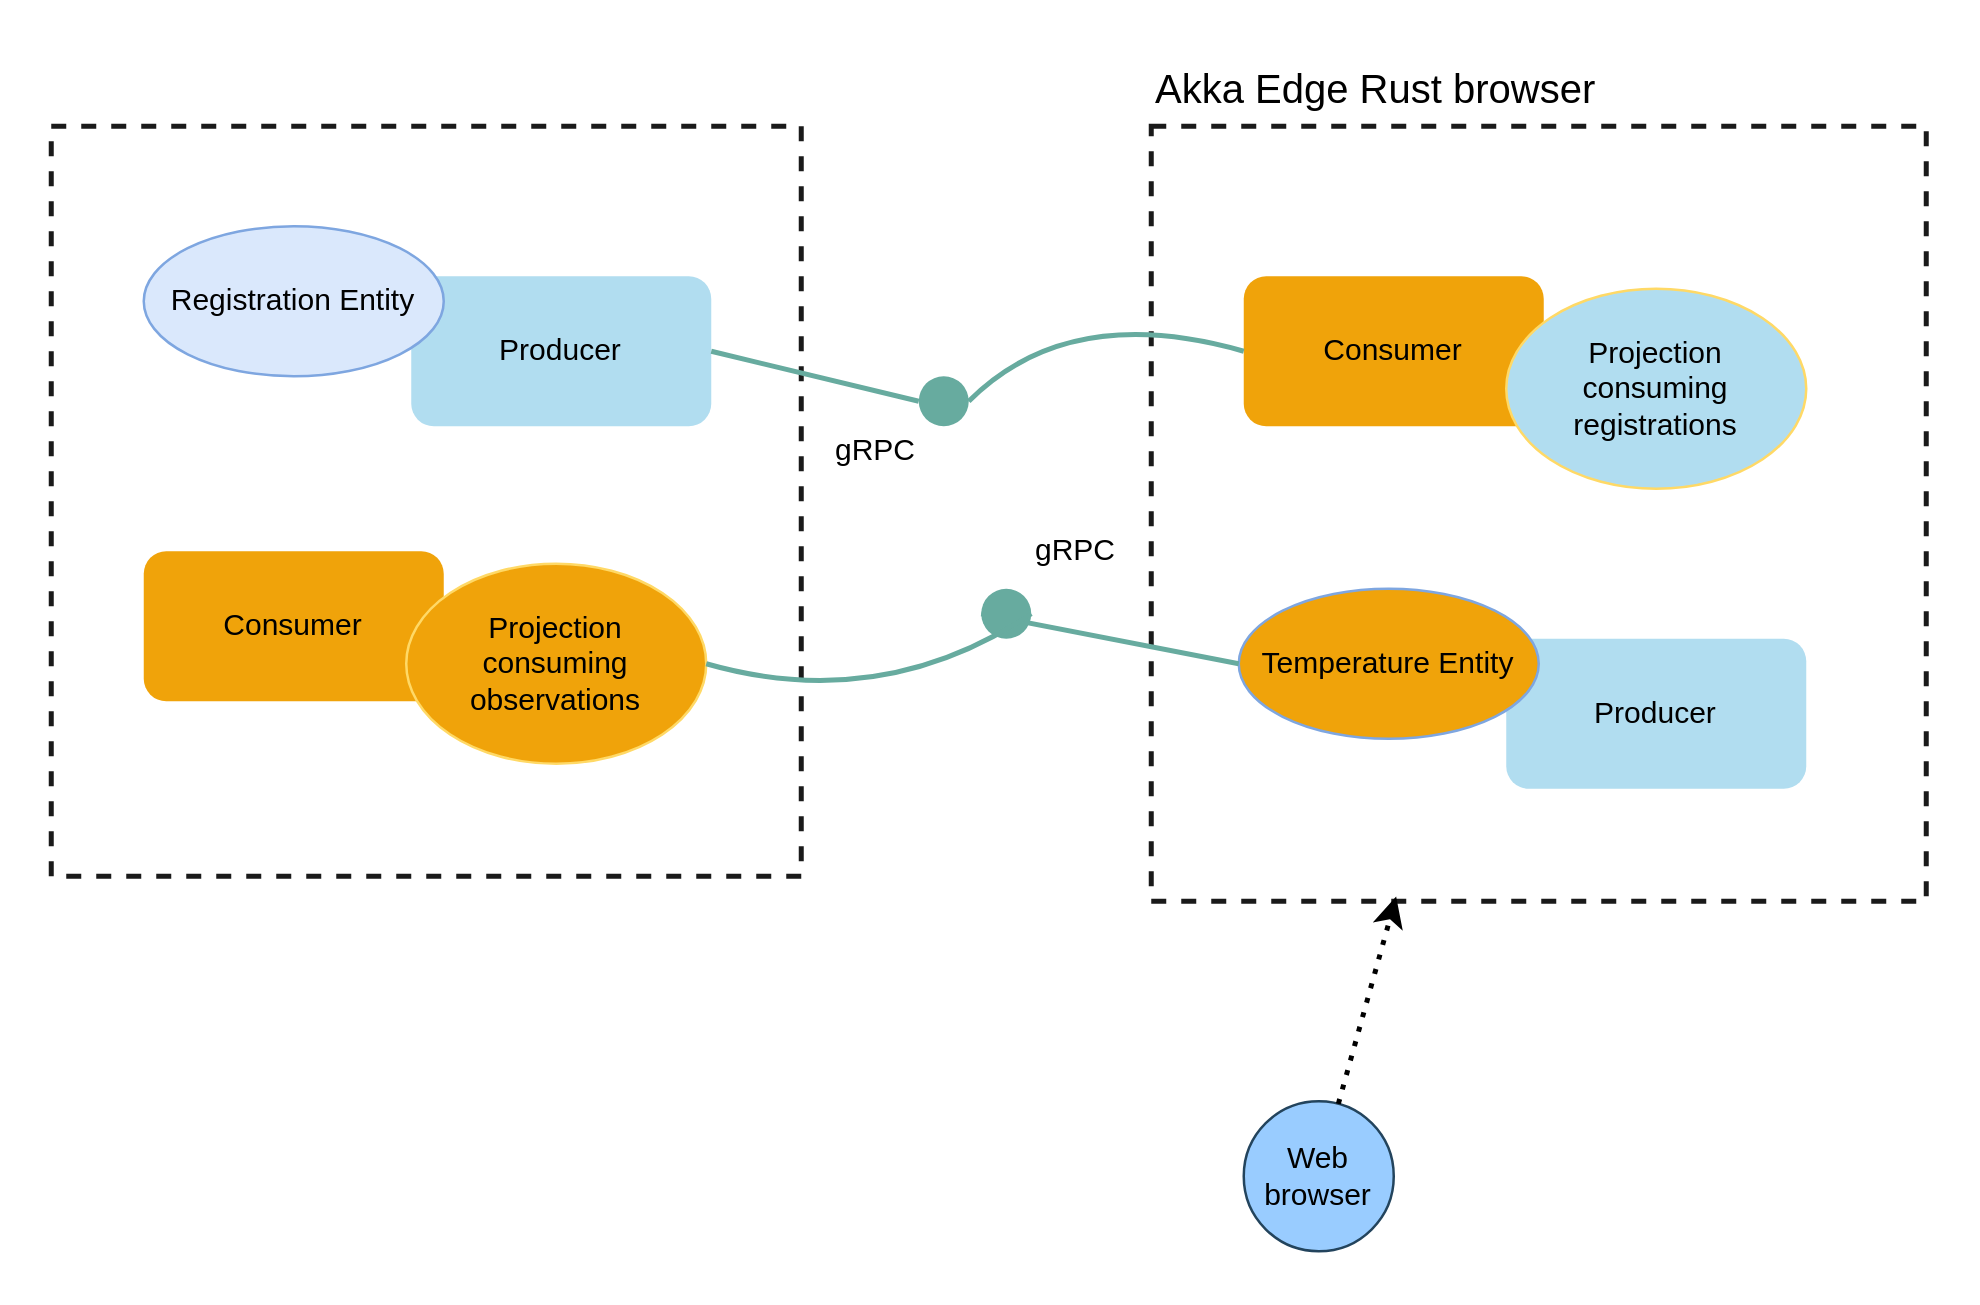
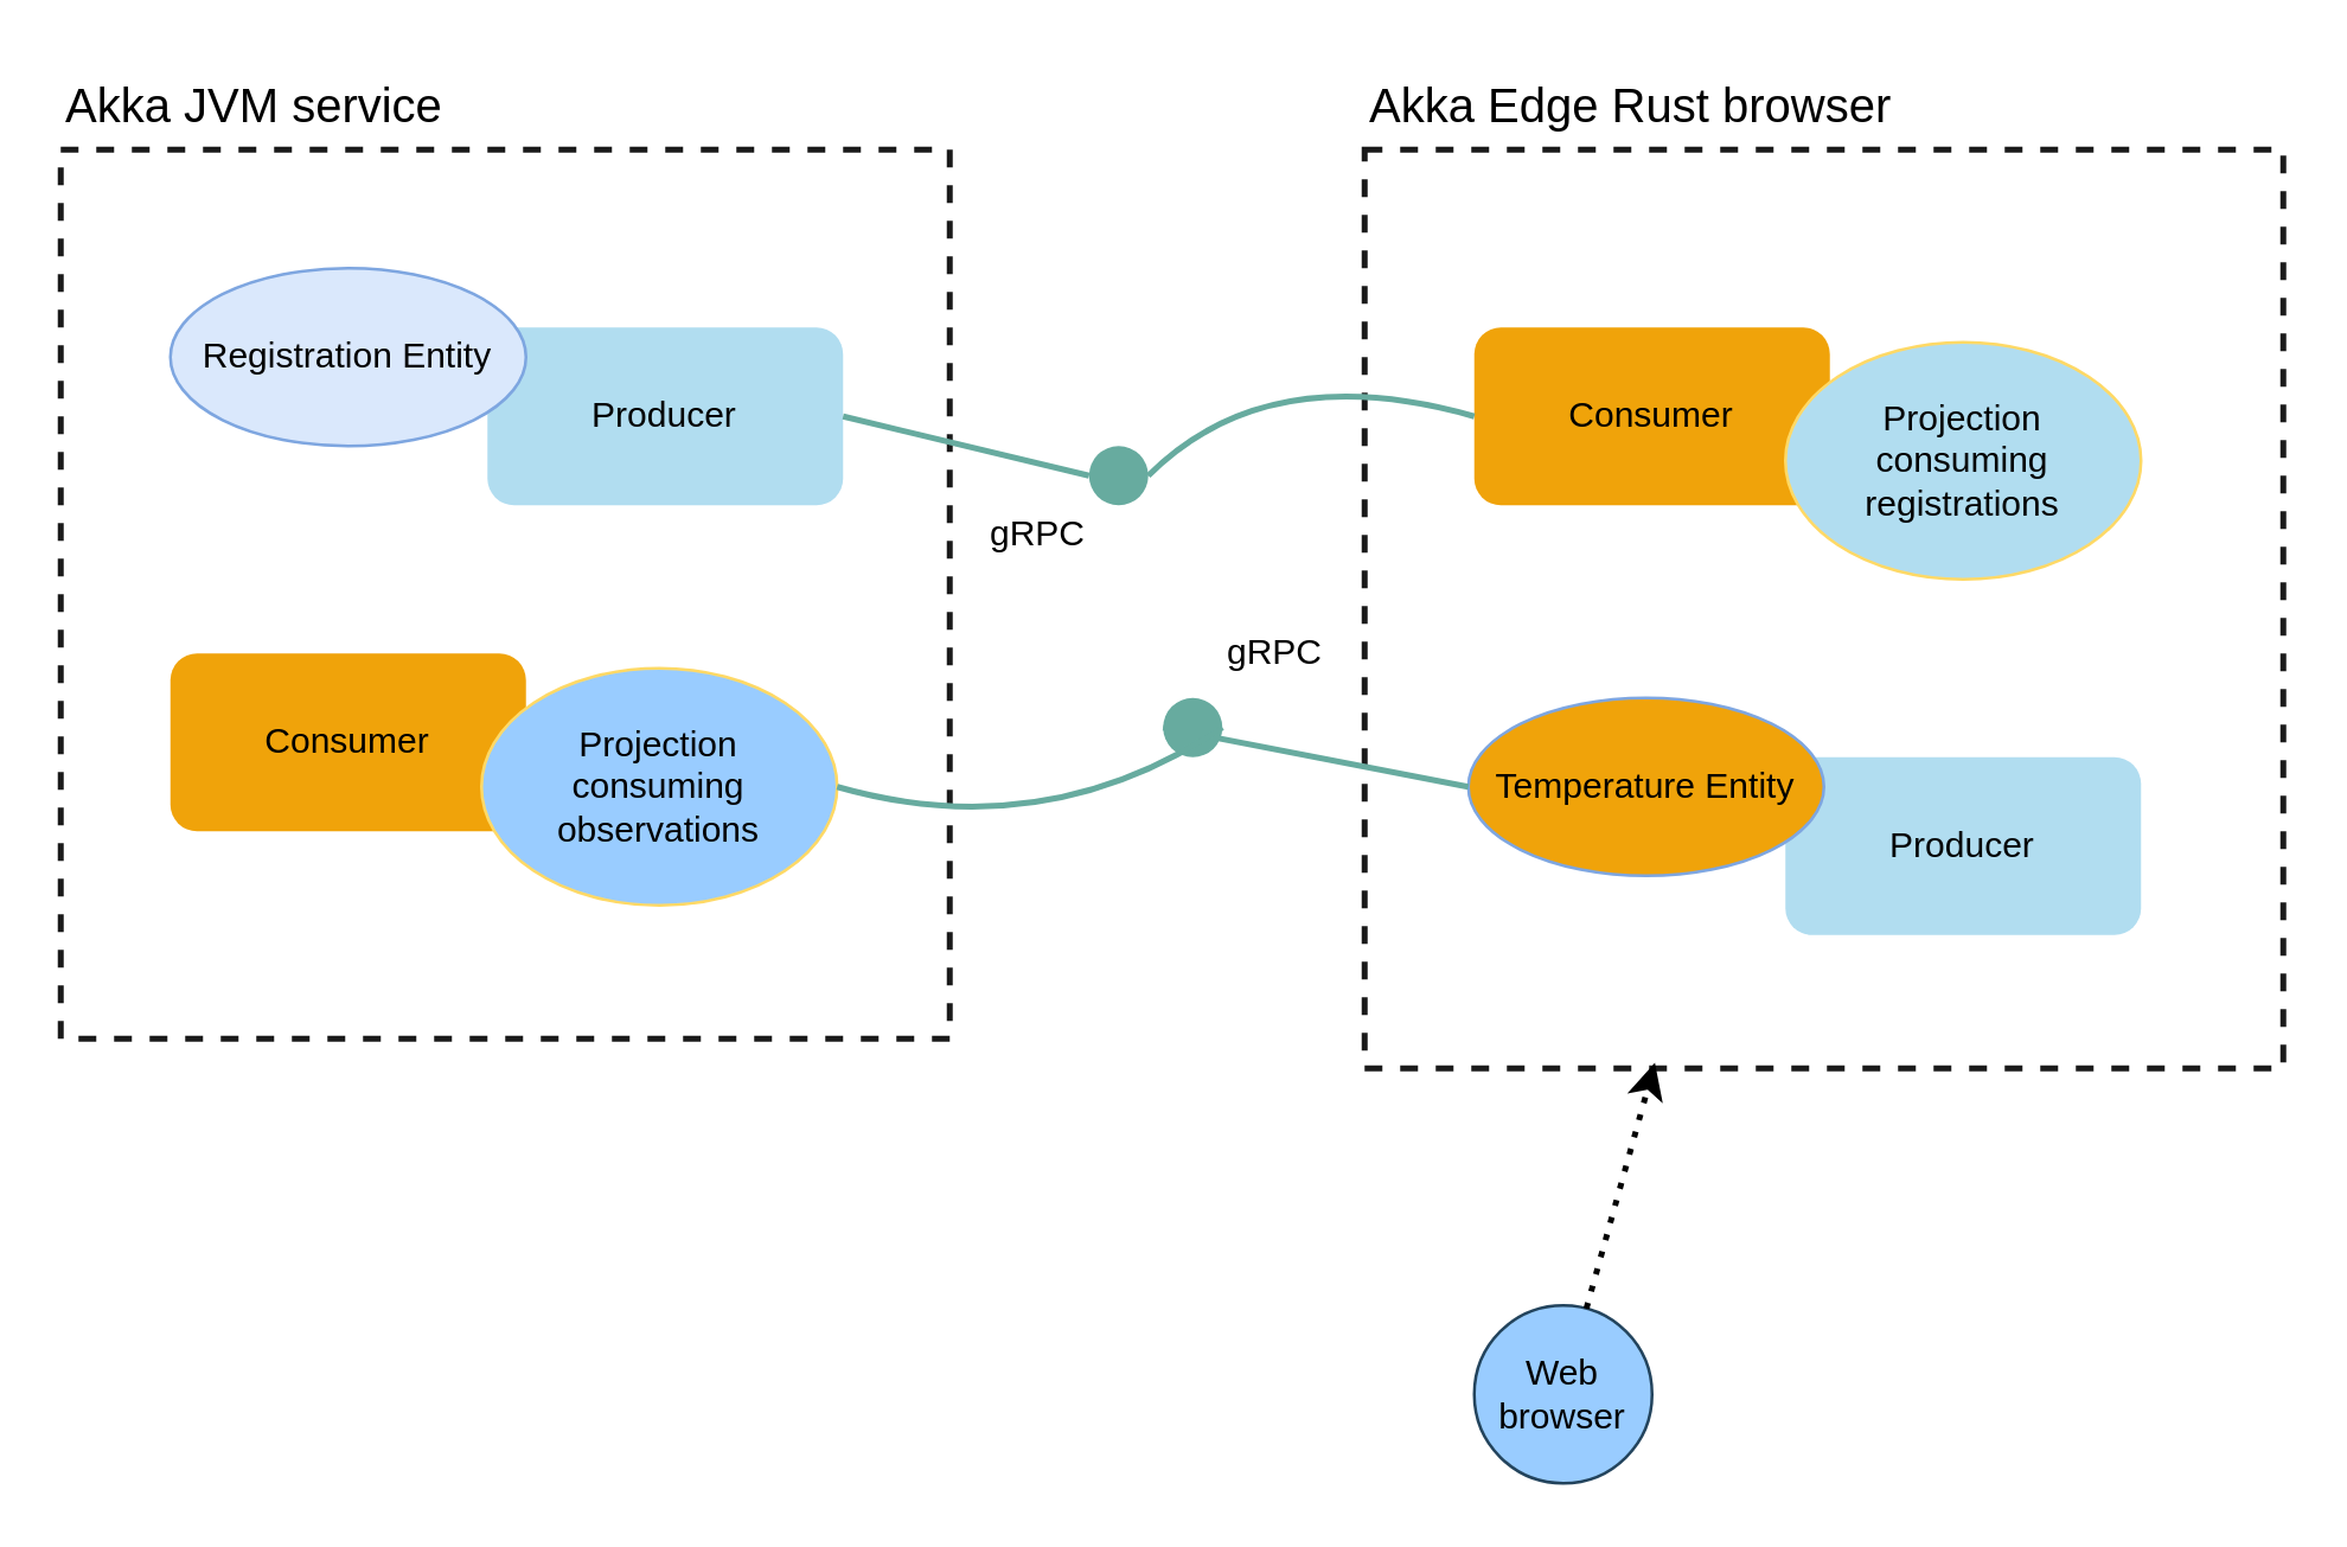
  <mxCell id="0" />
  <mxCell id="1" parent="0" />
  <mxCell id="2" value="" style="whiteSpace=wrap;html=1;aspect=fixed;fillColor=#FFFFFF;strokeColor=#1A1A1A;dashed=1;strokeWidth=2;" vertex="1" parent="1"><mxGeometry x="460" y="50" width="310" height="310" as="geometry" /></mxCell>
  <mxCell id="3" value="" style="whiteSpace=wrap;html=1;aspect=fixed;fillColor=#FFFFFF;strokeColor=#1A1A1A;dashed=1;strokeWidth=2;" vertex="1" parent="1"><mxGeometry x="20" y="50" width="300" height="300" as="geometry" /></mxCell>
  <mxCell id="4" value="Producer" style="rounded=1;whiteSpace=wrap;html=1;fillColor=#b1ddf0;strokeColor=none;" vertex="1" parent="1"><mxGeometry x="164" y="110" width="120" height="60" as="geometry" /></mxCell>
  <mxCell id="5" value="Consumer" style="rounded=1;whiteSpace=wrap;html=1;fillColor=#f0a30a;fontColor=#000000;strokeColor=none;" vertex="1" parent="1"><mxGeometry x="497" y="110" width="120" height="60" as="geometry" /></mxCell>
  <mxCell id="6" value="" style="endArrow=none;html=1;rounded=0;strokeWidth=2;endFill=0;entryX=0;entryY=0.5;entryDx=0;entryDy=0;exitX=1;exitY=0.5;exitDx=0;exitDy=0;fillColor=#f0a30a;strokeColor=#67AB9F;" edge="1" parent="1" source="4" target="7"><mxGeometry width="50" height="50" relative="1" as="geometry"><mxPoint x="290" y="-5.504" as="sourcePoint" /><mxPoint x="320" y="-5.49" as="targetPoint" /></mxGeometry></mxCell>
  <mxCell id="7" value="" style="ellipse;whiteSpace=wrap;html=1;aspect=fixed;fillColor=#67AB9F;strokeColor=none;" vertex="1" parent="1"><mxGeometry x="367" y="150" width="20" height="20" as="geometry" /></mxCell>
  <mxCell id="8" value="gRPC" style="text;html=1;strokeColor=none;fillColor=none;align=center;verticalAlign=middle;whiteSpace=wrap;rounded=0;" vertex="1" parent="1"><mxGeometry x="320" y="165" width="60" height="30" as="geometry" /></mxCell>
  <mxCell id="9" value="" style="endArrow=none;html=1;entryX=0;entryY=0.5;entryDx=0;entryDy=0;exitX=1;exitY=0.5;exitDx=0;exitDy=0;strokeWidth=2;curved=1;strokeColor=#67AB9F;fillColor=#f0a30a;" edge="1" parent="1" source="7" target="5"><mxGeometry width="50" height="50" relative="1" as="geometry"><mxPoint x="380" y="725" as="sourcePoint" /><mxPoint x="430" y="675" as="targetPoint" /><Array as="points"><mxPoint x="427" y="120" /></Array></mxGeometry></mxCell>
  <mxCell id="10" value="Registration Entity" style="ellipse;whiteSpace=wrap;html=1;fillColor=#dae8fc;strokeColor=#7EA6E0;fontColor=#000000;" vertex="1" parent="1"><mxGeometry x="57" y="90" width="120" height="60" as="geometry" /></mxCell>
  <mxCell id="11" value="Projection &lt;br&gt;consuming registrations" style="ellipse;whiteSpace=wrap;html=1;fillColor=#b1ddf0;strokeColor=#FFD966;fontColor=#000000;" vertex="1" parent="1"><mxGeometry x="602" y="115" width="120" height="80" as="geometry" /></mxCell>
+ <mxCell id="12" value="Akka JVM service" style="text;html=1;strokeColor=none;fillColor=none;align=left;verticalAlign=middle;whiteSpace=wrap;rounded=0;fontSize=16;" vertex="1" parent="1"><mxGeometry x="20" y="20" width="140" height="30" as="geometry" /></mxCell>
  <mxCell id="13" value="Akka Edge Rust browser" style="text;html=1;strokeColor=none;fillColor=none;align=left;verticalAlign=middle;whiteSpace=wrap;rounded=0;fontSize=16;" vertex="1" parent="1"><mxGeometry x="460" y="20" width="187" height="30" as="geometry" /></mxCell>
  <mxCell id="14" value="Consumer" style="rounded=1;whiteSpace=wrap;html=1;fillColor=#f0a30a;fontColor=#000000;strokeColor=none;" vertex="1" parent="1"><mxGeometry x="57" y="220" width="120" height="60" as="geometry" /></mxCell>
- <mxCell id="15" value="Projection &lt;br&gt;consuming observations" style="ellipse;whiteSpace=wrap;html=1;fillColor=#f0a30a;strokeColor=#FFD966;fontColor=#000000;" vertex="1" parent="1"><mxGeometry x="162" y="225" width="120" height="80" as="geometry" /></mxCell>
+ <mxCell id="15" value="Projection &lt;br&gt;consuming observations" style="ellipse;whiteSpace=wrap;html=1;fillColor=#99ccff;strokeColor=#FFD966;fontColor=#000000;" vertex="1" parent="1"><mxGeometry x="162" y="225" width="120" height="80" as="geometry" /></mxCell>
  <mxCell id="16" value="Producer" style="rounded=1;whiteSpace=wrap;html=1;fillColor=#b1ddf0;strokeColor=none;" vertex="1" parent="1"><mxGeometry x="602" y="255" width="120" height="60" as="geometry" /></mxCell>
  <mxCell id="17" value="Temperature Entity" style="ellipse;whiteSpace=wrap;html=1;fillColor=#f0a30a;strokeColor=#7EA6E0;fontColor=#000000;" vertex="1" parent="1"><mxGeometry x="495" y="235" width="120" height="60" as="geometry" /></mxCell>
  <mxCell id="18" value="" style="endArrow=none;html=1;rounded=0;strokeWidth=2;endFill=0;entryX=0;entryY=0.5;entryDx=0;entryDy=0;exitX=1;exitY=0.5;exitDx=0;exitDy=0;fillColor=#f0a30a;strokeColor=#67AB9F;" edge="1" target="19" parent="1"><mxGeometry width="50" height="50" relative="1" as="geometry"><mxPoint x="495" y="265" as="sourcePoint" /><mxPoint x="459" y="410.49" as="targetPoint" /></mxGeometry></mxCell>
  <mxCell id="19" value="" style="ellipse;whiteSpace=wrap;html=1;aspect=fixed;fillColor=#67AB9F;strokeColor=none;" vertex="1" parent="1"><mxGeometry x="392" y="235" width="20" height="20" as="geometry" /></mxCell>
  <mxCell id="20" value="" style="endArrow=none;html=1;entryX=0;entryY=0.5;entryDx=0;entryDy=0;exitX=1;exitY=0.5;exitDx=0;exitDy=0;strokeWidth=2;curved=1;strokeColor=#67AB9F;fillColor=#f0a30a;" edge="1" source="19" parent="1"><mxGeometry width="50" height="50" relative="1" as="geometry"><mxPoint x="399" y="-320" as="sourcePoint" /><mxPoint x="282" y="265" as="targetPoint" /><Array as="points"><mxPoint x="352" y="285" /></Array></mxGeometry></mxCell>
  <mxCell id="21" value="gRPC" style="text;html=1;strokeColor=none;fillColor=none;align=center;verticalAlign=middle;whiteSpace=wrap;rounded=0;" vertex="1" parent="1"><mxGeometry x="400" y="205" width="60" height="30" as="geometry" /></mxCell>
  <mxCell id="22" value="Web browser" style="ellipse;whiteSpace=wrap;html=1;aspect=fixed;fillColor=#99ccff;strokeColor=#23445d;" vertex="1" parent="1"><mxGeometry x="497" y="440" width="60" height="60" as="geometry" /></mxCell>
  <mxCell id="23" style="rounded=0;orthogonalLoop=1;jettySize=auto;html=1;strokeWidth=2;dashed=1;dashPattern=1 2;entryX=0.316;entryY=0.994;entryDx=0;entryDy=0;entryPerimeter=0;" edge="1" parent="1" source="22" target="2"><mxGeometry relative="1" as="geometry"><mxPoint x="607" y="490" as="sourcePoint" /><mxPoint x="577" y="400" as="targetPoint" /></mxGeometry></mxCell>
